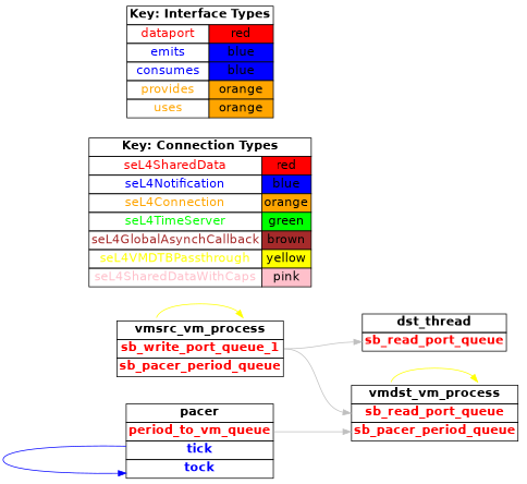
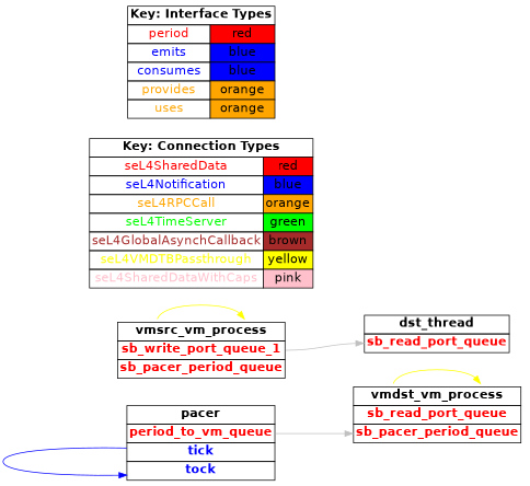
  digraph {
    fontname="DejaVu Sans"
    rankdir=LR
    node [fontname="DejaVu Sans" fontsize=16 shape=plaintext]
    edge [color=grey fontname="DejaVu Sans" headport=dtb tailport=dtb_self]
    n1 [label=<     <TABLE BORDER="0" CELLBORDER="1" CELLSPACING="0">       <TR><TD><B>vmsrc_vm_process</B></TD></TR>       <TR><TD PORT="sb_write_port_queue_1"><FONT COLOR="red"><B>sb_write_port_queue_1</B></FONT></TD></TR>       <TR><TD PORT="sb_pacer_period_queue"><FONT COLOR="red"><B>sb_pacer_period_queue</B></FONT></TD></TR>"     </TABLE>   >]
    n2 [label=<     <TABLE BORDER="0" CELLBORDER="1" CELLSPACING="0">       <TR><TD><B>vmdst_vm_process</B></TD></TR>       <TR><TD PORT="sb_read_port_queue"><FONT COLOR="red"><B>sb_read_port_queue</B></FONT></TD></TR>       <TR><TD PORT="sb_pacer_period_queue"><FONT COLOR="red"><B>sb_pacer_period_queue</B></FONT></TD></TR>"     </TABLE>   >]
    n3 [label=<     <TABLE BORDER="0" CELLBORDER="1" CELLSPACING="0">       <TR><TD><B>dst_thread</B></TD></TR>       <TR><TD PORT="sb_read_port_queue"><FONT COLOR="red"><B>sb_read_port_queue</B></FONT></TD></TR>"     </TABLE>   >]
    n4 [label=<     <TABLE BORDER="0" CELLBORDER="1" CELLSPACING="0">       <TR><TD><B>pacer</B></TD></TR>       <TR><TD PORT="period_to_vm_queue"><FONT COLOR="red"><B>period_to_vm_queue</B></FONT></TD></TR>       <TR><TD PORT="tick"><FONT COLOR="blue"><B>tick</B></FONT></TD></TR>       <TR><TD PORT="tock"><FONT COLOR="blue"><B>tock</B></FONT></TD></TR>"     </TABLE>   >]
-   n5 [label=<    <TABLE BORDER="0" CELLBORDER="1" CELLSPACING="0">      <TR><TD COLSPAN="2"><B>Key: Connection Types</B></TD></TR>      <TR><TD><FONT COLOR="red">seL4SharedData</FONT></TD><TD BGCOLOR="red">red</TD></TR>      <TR><TD><FONT COLOR="blue">seL4Notification</FONT></TD><TD BGCOLOR="blue">blue</TD></TR>      <TR><TD><FONT COLOR="orange">seL4Connection</FONT></TD><TD BGCOLOR="orange">orange</TD></TR>      <TR><TD><FONT COLOR="green">seL4TimeServer</FONT></TD><TD BGCOLOR="green">green</TD></TR>      <TR><TD><FONT COLOR="brown">seL4GlobalAsynchCallback</FONT></TD><TD BGCOLOR="brown">brown</TD></TR>      <TR><TD><FONT COLOR="yellow">seL4VMDTBPassthrough</FONT></TD><TD BGCOLOR="yellow">yellow</TD></TR>      <TR><TD><FONT COLOR="pink">seL4SharedDataWithCaps</FONT></TD><TD BGCOLOR="pink">pink</TD></TR>    </TABLE>   >]
-   n6 [label=<    <TABLE BORDER="0" CELLBORDER="1" CELLSPACING="0">      <TR><TD COLSPAN="2"><B>Key: Interface Types</B></TD></TR>      <TR><TD><FONT COLOR="red">dataport</FONT></TD><TD BGCOLOR="red">red</TD></TR>      <TR><TD><FONT COLOR="blue">emits</FONT></TD><TD BGCOLOR="blue">blue</TD></TR>      <TR><TD><FONT COLOR="blue">consumes</FONT></TD><TD BGCOLOR="blue">blue</TD></TR>      <TR><TD><FONT COLOR="orange">provides</FONT></TD><TD BGCOLOR="orange">orange</TD></TR>      <TR><TD><FONT COLOR="orange">uses</FONT></TD><TD BGCOLOR="orange">orange</TD></TR>    </TABLE>   >]
+   n5 [label=<    <TABLE BORDER="0" CELLBORDER="1" CELLSPACING="0">      <TR><TD COLSPAN="2"><B>Key: Connection Types</B></TD></TR>      <TR><TD><FONT COLOR="red">seL4SharedData</FONT></TD><TD BGCOLOR="red">red</TD></TR>      <TR><TD><FONT COLOR="blue">seL4Notification</FONT></TD><TD BGCOLOR="blue">blue</TD></TR>      <TR><TD><FONT COLOR="orange">seL4RPCCall</FONT></TD><TD BGCOLOR="orange">orange</TD></TR>      <TR><TD><FONT COLOR="green">seL4TimeServer</FONT></TD><TD BGCOLOR="green">green</TD></TR>      <TR><TD><FONT COLOR="brown">seL4GlobalAsynchCallback</FONT></TD><TD BGCOLOR="brown">brown</TD></TR>      <TR><TD><FONT COLOR="yellow">seL4VMDTBPassthrough</FONT></TD><TD BGCOLOR="yellow">yellow</TD></TR>      <TR><TD><FONT COLOR="pink">seL4SharedDataWithCaps</FONT></TD><TD BGCOLOR="pink">pink</TD></TR>    </TABLE>   >]
+   n6 [label=<    <TABLE BORDER="0" CELLBORDER="1" CELLSPACING="0">      <TR><TD COLSPAN="2"><B>Key: Interface Types</B></TD></TR>      <TR><TD><FONT COLOR="red">period</FONT></TD><TD BGCOLOR="red">red</TD></TR>      <TR><TD><FONT COLOR="blue">emits</FONT></TD><TD BGCOLOR="blue">blue</TD></TR>      <TR><TD><FONT COLOR="blue">consumes</FONT></TD><TD BGCOLOR="blue">blue</TD></TR>      <TR><TD><FONT COLOR="orange">provides</FONT></TD><TD BGCOLOR="orange">orange</TD></TR>      <TR><TD><FONT COLOR="orange">uses</FONT></TD><TD BGCOLOR="orange">orange</TD></TR>    </TABLE>   >]
    n1 -> n1 [color=yellow]
-   n1 -> n2 [headport=sb_read_port_queue tailport=sb_write_port_queue_1]
    n1 -> n3 [headport=sb_read_port_queue tailport=sb_write_port_queue_1]
    n2 -> n2 [color=yellow]
    n4 -> n2 [headport=sb_pacer_period_queue tailport=period_to_vm_queue]
    n4 -> n4 [color=blue headport=tock tailport=tick]
  }
